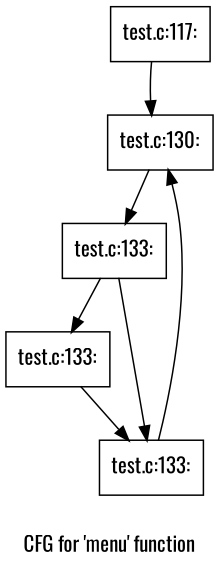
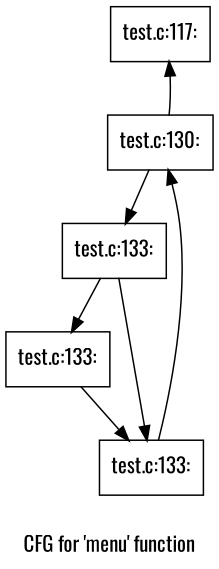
  digraph {
    fontname=Oswald
    label="CFG for 'menu' function"
    node [fontname=Oswald shape=record]
    edge [fontname=Oswald]
    n1 [label="{test.c:117:}"]
    n2 [label="{test.c:130:}"]
    n3 [label="{test.c:133:}"]
    n4 [label="{test.c:133:}"]
    n5 [label="{test.c:133:}"]
-   n1 -> n2
+   n2 -> n1
    n2 -> n3
    n3 -> n4
    n3 -> n5
    n4 -> n5
    n5 -> n2
  }
